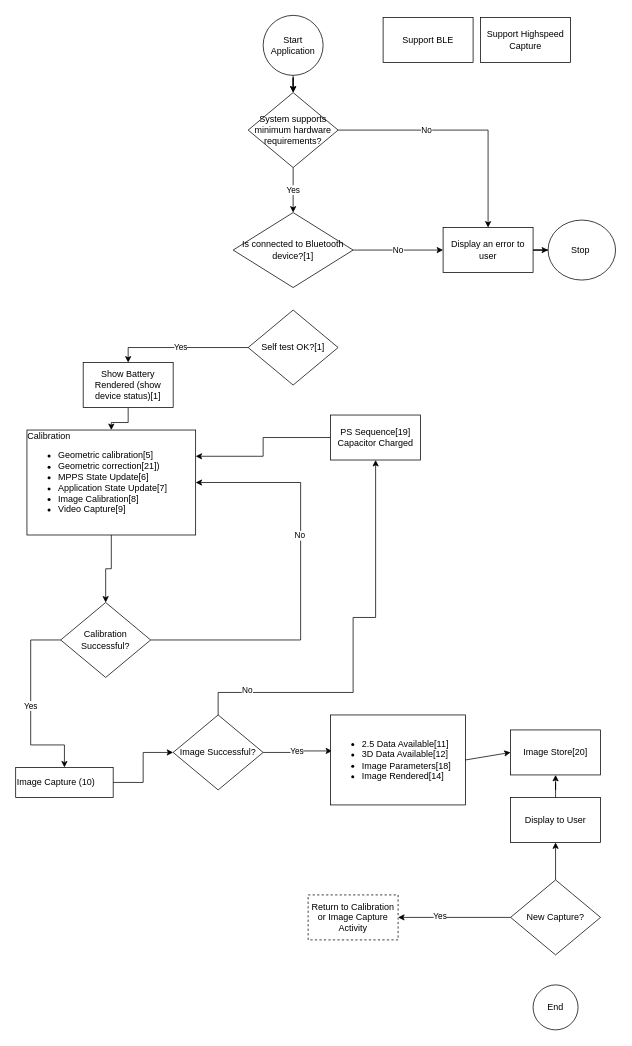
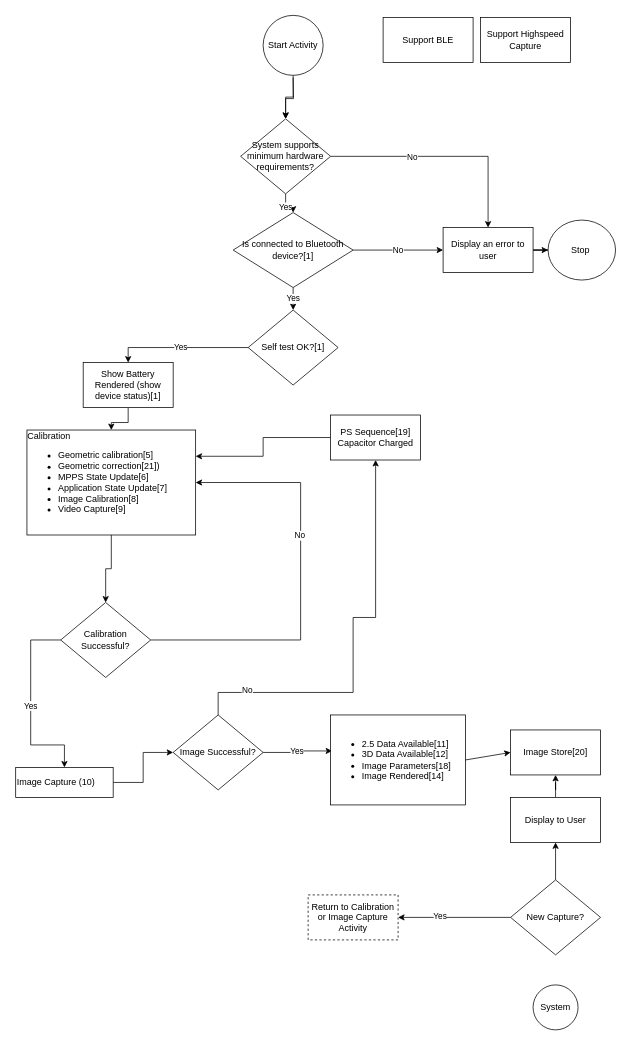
  <mxCell id="0" />
  <mxCell id="1" parent="0" />
  <mxCell id="2" style="edgeStyle=orthogonalEdgeStyle;rounded=0;orthogonalLoop=1;jettySize=auto;html=1;entryX=0.5;entryY=0;entryDx=0;entryDy=0;" edge="1" parent="1" target="9"><mxGeometry relative="1" as="geometry"><mxPoint x="390" y="103" as="sourcePoint" /></mxGeometry></mxCell>
  <mxCell id="3" value="Support BLE" style="rounded=0;whiteSpace=wrap;html=1;" vertex="1" parent="1"><mxGeometry x="510" y="23" width="120" height="60" as="geometry" /></mxCell>
  <mxCell id="4" value="Support Highspeed Capture" style="rounded=0;whiteSpace=wrap;html=1;" vertex="1" parent="1"><mxGeometry x="640" y="23" width="120" height="60" as="geometry" /></mxCell>
  <mxCell id="5" value="Stop&amp;nbsp;" style="ellipse;whiteSpace=wrap;html=1;" vertex="1" parent="1"><mxGeometry x="730" y="293" width="90" height="80" as="geometry" /></mxCell>
  <mxCell id="6" value="Yes" style="edgeStyle=orthogonalEdgeStyle;rounded=0;orthogonalLoop=1;jettySize=auto;html=1;exitX=0.5;exitY=1;exitDx=0;exitDy=0;" edge="1" parent="1" source="9" target="12"><mxGeometry relative="1" as="geometry"><mxPoint x="390" y="343" as="targetPoint" /><Array as="points" /></mxGeometry></mxCell>
  <mxCell id="7" style="edgeStyle=orthogonalEdgeStyle;rounded=0;orthogonalLoop=1;jettySize=auto;html=1;entryX=0.5;entryY=0;entryDx=0;entryDy=0;" edge="1" parent="1" source="9" target="20"><mxGeometry relative="1" as="geometry" /></mxCell>
  <mxCell id="8" value="No" style="edgeLabel;html=1;align=center;verticalAlign=middle;resizable=0;points=[];" vertex="1" connectable="0" parent="7"><mxGeometry x="-0.291" relative="1" as="geometry"><mxPoint as="offset" /></mxGeometry></mxCell>
- <mxCell id="9" value="&lt;span&gt;System supports minimum hardware requirements?&lt;/span&gt;" style="rhombus;whiteSpace=wrap;html=1;" vertex="1" parent="1"><mxGeometry x="330" y="123" width="120" height="100" as="geometry" /></mxCell>
+ <mxCell id="9" value="&lt;span&gt;System supports minimum hardware requirements?&lt;/span&gt;" style="rhombus;whiteSpace=wrap;html=1;" vertex="1" parent="1"><mxGeometry x="320" y="158" width="120" height="100" as="geometry" /></mxCell>
  <mxCell id="10" value="No" style="edgeStyle=orthogonalEdgeStyle;rounded=0;orthogonalLoop=1;jettySize=auto;html=1;" edge="1" parent="1" source="12"><mxGeometry relative="1" as="geometry"><mxPoint x="590" y="333" as="targetPoint" /></mxGeometry></mxCell>
+ <mxCell id="11" value="Yes" style="edgeStyle=orthogonalEdgeStyle;rounded=0;orthogonalLoop=1;jettySize=auto;html=1;" edge="1" parent="1" source="12" target="16"><mxGeometry relative="1" as="geometry" /></mxCell>
  <mxCell id="12" value="&lt;span&gt;Is connected to Bluetooth device?[1]&lt;/span&gt;" style="rhombus;whiteSpace=wrap;html=1;" vertex="1" parent="1"><mxGeometry x="310" y="283" width="160" height="100" as="geometry" /></mxCell>
  <mxCell id="13" value="" style="edgeStyle=orthogonalEdgeStyle;rounded=0;orthogonalLoop=1;jettySize=auto;html=1;" edge="1" parent="1" source="14" target="9"><mxGeometry relative="1" as="geometry" /></mxCell>
- <mxCell id="14" value="&lt;span&gt;Start Application&lt;/span&gt;" style="ellipse;whiteSpace=wrap;html=1;aspect=fixed;" vertex="1" parent="1"><mxGeometry x="350" y="20" width="80" height="80" as="geometry" /></mxCell>
+ <mxCell id="14" value="&lt;span&gt;Start Activity&lt;/span&gt;" style="ellipse;whiteSpace=wrap;html=1;aspect=fixed;" vertex="1" parent="1"><mxGeometry x="350" y="20" width="80" height="80" as="geometry" /></mxCell>
  <mxCell id="15" value="Yes" style="edgeStyle=orthogonalEdgeStyle;rounded=0;orthogonalLoop=1;jettySize=auto;html=1;entryX=0.5;entryY=0;entryDx=0;entryDy=0;" edge="1" parent="1" source="16" target="18"><mxGeometry relative="1" as="geometry"><mxPoint x="140" y="433" as="targetPoint" /></mxGeometry></mxCell>
  <mxCell id="16" value="Self test OK?[1]" style="rhombus;whiteSpace=wrap;html=1;" vertex="1" parent="1"><mxGeometry x="330" y="413" width="120" height="100" as="geometry" /></mxCell>
  <mxCell id="17" style="edgeStyle=orthogonalEdgeStyle;rounded=0;orthogonalLoop=1;jettySize=auto;html=1;entryX=0.5;entryY=0;entryDx=0;entryDy=0;" edge="1" parent="1" source="18" target="27"><mxGeometry relative="1" as="geometry" /></mxCell>
  <mxCell id="18" value="Show Battery Rendered (show device status)[1]" style="rounded=0;whiteSpace=wrap;html=1;" vertex="1" parent="1"><mxGeometry x="110" y="483" width="120" height="60" as="geometry" /></mxCell>
  <mxCell id="19" style="edgeStyle=orthogonalEdgeStyle;rounded=0;orthogonalLoop=1;jettySize=auto;html=1;" edge="1" parent="1" source="20" target="5"><mxGeometry relative="1" as="geometry" /></mxCell>
  <mxCell id="20" value="Display an error to user" style="rounded=0;whiteSpace=wrap;html=1;" vertex="1" parent="1"><mxGeometry x="590" y="303" width="120" height="60" as="geometry" /></mxCell>
  <mxCell id="21" style="edgeStyle=orthogonalEdgeStyle;rounded=0;orthogonalLoop=1;jettySize=auto;html=1;entryX=0.5;entryY=0;entryDx=0;entryDy=0;" edge="1" parent="1" source="27" target="25"><mxGeometry relative="1" as="geometry"><mxPoint x="90" y="903" as="targetPoint" /></mxGeometry></mxCell>
  <mxCell id="22" style="edgeStyle=orthogonalEdgeStyle;rounded=0;orthogonalLoop=1;jettySize=auto;html=1;entryX=1;entryY=0.5;entryDx=0;entryDy=0;exitX=1;exitY=0.5;exitDx=0;exitDy=0;" edge="1" parent="1" source="25" target="27"><mxGeometry relative="1" as="geometry"><Array as="points"><mxPoint x="400" y="853" /><mxPoint x="400" y="643" /></Array></mxGeometry></mxCell>
  <mxCell id="23" value="No" style="edgeLabel;html=1;align=center;verticalAlign=middle;resizable=0;points=[];" vertex="1" connectable="0" parent="22"><mxGeometry x="0.237" y="2" relative="1" as="geometry"><mxPoint as="offset" /></mxGeometry></mxCell>
  <mxCell id="24" value="Yes" style="edgeStyle=orthogonalEdgeStyle;rounded=0;orthogonalLoop=1;jettySize=auto;html=1;exitX=0;exitY=0.5;exitDx=0;exitDy=0;entryX=0.5;entryY=0;entryDx=0;entryDy=0;" edge="1" parent="1" source="25" target="35"><mxGeometry relative="1" as="geometry"><mxPoint x="170" y="993" as="targetPoint" /><mxPoint x="70" y="863" as="sourcePoint" /><Array as="points"><mxPoint x="40" y="853" /><mxPoint x="40" y="993" /><mxPoint x="85" y="993" /></Array></mxGeometry></mxCell>
  <mxCell id="25" value="Calibration Successful?" style="rhombus;whiteSpace=wrap;html=1;" vertex="1" parent="1"><mxGeometry x="80" y="803" width="120" height="100" as="geometry" /></mxCell>
  <mxCell id="26" value="" style="group" vertex="1" connectable="0" parent="1"><mxGeometry x="35" y="573" width="225" height="140" as="geometry" /></mxCell>
  <mxCell id="27" value="&lt;ul&gt;&lt;li&gt;Geometric calibration[5]&amp;nbsp;&lt;/li&gt;&lt;li&gt;Geometric correction[21])&lt;/li&gt;&lt;li&gt;&lt;span style=&quot;text-align: center&quot;&gt;MPPS State Update[6]&lt;/span&gt;&lt;/li&gt;&lt;li&gt;&lt;span style=&quot;text-align: center&quot;&gt;Application State Update[7]&lt;/span&gt;&lt;/li&gt;&lt;li&gt;Image Calibration[8]&lt;/li&gt;&lt;li&gt;Video Capture[9]&lt;/li&gt;&lt;/ul&gt;" style="rounded=0;whiteSpace=wrap;html=1;align=left;" vertex="1" parent="26"><mxGeometry width="225" height="140" as="geometry" /></mxCell>
  <mxCell id="28" value="Calibration" style="text;html=1;strokeColor=none;fillColor=none;align=center;verticalAlign=middle;whiteSpace=wrap;rounded=0;" vertex="1" parent="26"><mxGeometry x="12.5" width="33.333" height="15.556" as="geometry" /></mxCell>
  <mxCell id="29" style="edgeStyle=orthogonalEdgeStyle;rounded=0;orthogonalLoop=1;jettySize=auto;html=1;entryX=0.5;entryY=1;entryDx=0;entryDy=0;" edge="1" parent="1" source="32" target="37"><mxGeometry relative="1" as="geometry"><Array as="points"><mxPoint x="290" y="923" /><mxPoint x="470" y="923" /><mxPoint x="470" y="823" /><mxPoint x="500" y="823" /></Array></mxGeometry></mxCell>
  <mxCell id="30" value="No" style="edgeLabel;html=1;align=center;verticalAlign=middle;resizable=0;points=[];" vertex="1" connectable="0" parent="29"><mxGeometry x="-0.752" y="4" relative="1" as="geometry"><mxPoint as="offset" /></mxGeometry></mxCell>
  <mxCell id="31" value="Yes" style="edgeStyle=orthogonalEdgeStyle;rounded=0;orthogonalLoop=1;jettySize=auto;html=1;entryX=0.011;entryY=0.4;entryDx=0;entryDy=0;entryPerimeter=0;" edge="1" parent="1" source="32" target="33"><mxGeometry relative="1" as="geometry" /></mxCell>
  <mxCell id="32" value="Image Successful?" style="rhombus;whiteSpace=wrap;html=1;" vertex="1" parent="1"><mxGeometry x="230" y="953" width="120" height="100" as="geometry" /></mxCell>
  <mxCell id="33" value="&lt;ul&gt;&lt;li&gt;2.5 Data Available[11]&lt;/li&gt;&lt;li&gt;3D Data Available[12]&lt;/li&gt;&lt;li&gt;Image Parameters[18]&lt;/li&gt;&lt;li&gt;Image Rendered[14]&lt;/li&gt;&lt;/ul&gt;" style="rounded=0;whiteSpace=wrap;html=1;align=left;" vertex="1" parent="1"><mxGeometry x="440" y="953" width="180" height="120" as="geometry" /></mxCell>
  <mxCell id="34" style="edgeStyle=orthogonalEdgeStyle;rounded=0;orthogonalLoop=1;jettySize=auto;html=1;entryX=0;entryY=0.5;entryDx=0;entryDy=0;" edge="1" parent="1" source="35" target="32"><mxGeometry relative="1" as="geometry" /></mxCell>
  <mxCell id="35" value="&lt;span style=&quot;text-align: center&quot;&gt;Image Capture (10)&lt;br&gt;&lt;/span&gt;" style="rounded=0;whiteSpace=wrap;html=1;align=left;" vertex="1" parent="1"><mxGeometry x="20" y="1023" width="130" height="40" as="geometry" /></mxCell>
  <mxCell id="36" style="edgeStyle=orthogonalEdgeStyle;rounded=0;orthogonalLoop=1;jettySize=auto;html=1;entryX=1;entryY=0.25;entryDx=0;entryDy=0;" edge="1" parent="1" source="37" target="27"><mxGeometry relative="1" as="geometry" /></mxCell>
  <mxCell id="37" value="PS Sequence[19]&lt;br&gt;Capacitor Charged" style="rounded=0;whiteSpace=wrap;html=1;" vertex="1" parent="1"><mxGeometry x="440" y="553" width="120" height="60" as="geometry" /></mxCell>
  <mxCell id="38" value="Image Store[20]" style="rounded=0;whiteSpace=wrap;html=1;" vertex="1" parent="1"><mxGeometry x="680" y="973" width="120" height="60" as="geometry" /></mxCell>
  <mxCell id="39" value="" style="endArrow=classic;html=1;exitX=1;exitY=0.5;exitDx=0;exitDy=0;entryX=0;entryY=0.5;entryDx=0;entryDy=0;" edge="1" parent="1" source="33" target="38"><mxGeometry width="50" height="50" relative="1" as="geometry"><mxPoint x="390" y="993" as="sourcePoint" /><mxPoint x="440" y="943" as="targetPoint" /></mxGeometry></mxCell>
  <mxCell id="40" style="edgeStyle=orthogonalEdgeStyle;rounded=0;orthogonalLoop=1;jettySize=auto;html=1;entryX=0.5;entryY=1;entryDx=0;entryDy=0;" edge="1" parent="1" source="41" target="38"><mxGeometry relative="1" as="geometry" /></mxCell>
  <mxCell id="41" value="Display to User" style="rounded=0;whiteSpace=wrap;html=1;" vertex="1" parent="1"><mxGeometry x="680" y="1063" width="120" height="60" as="geometry" /></mxCell>
  <mxCell id="42" style="edgeStyle=orthogonalEdgeStyle;rounded=0;orthogonalLoop=1;jettySize=auto;html=1;entryX=0.5;entryY=1;entryDx=0;entryDy=0;" edge="1" parent="1" source="45" target="41"><mxGeometry relative="1" as="geometry" /></mxCell>
  <mxCell id="43" style="edgeStyle=orthogonalEdgeStyle;rounded=0;orthogonalLoop=1;jettySize=auto;html=1;entryX=1;entryY=0.5;entryDx=0;entryDy=0;" edge="1" parent="1" source="45" target="46"><mxGeometry relative="1" as="geometry"><mxPoint x="540" y="1223" as="targetPoint" /></mxGeometry></mxCell>
  <mxCell id="44" value="Yes" style="edgeLabel;html=1;align=center;verticalAlign=middle;resizable=0;points=[];" vertex="1" connectable="0" parent="43"><mxGeometry x="0.267" y="-3" relative="1" as="geometry"><mxPoint as="offset" /></mxGeometry></mxCell>
  <mxCell id="45" value="New Capture?" style="rhombus;whiteSpace=wrap;html=1;" vertex="1" parent="1"><mxGeometry x="680" y="1173" width="120" height="100" as="geometry" /></mxCell>
  <mxCell id="46" value="Return to Calibration or Image Capture Activity" style="rounded=0;whiteSpace=wrap;html=1;dashed=1;" vertex="1" parent="1"><mxGeometry x="410" y="1193" width="120" height="60" as="geometry" /></mxCell>
- <mxCell id="47" value="End" style="ellipse;whiteSpace=wrap;html=1;" vertex="1" parent="1"><mxGeometry x="710" y="1313" width="60" height="60" as="geometry" /></mxCell>
+ <mxCell id="47" value="System" style="ellipse;whiteSpace=wrap;html=1;" vertex="1" parent="1"><mxGeometry x="710" y="1313" width="60" height="60" as="geometry" /></mxCell>
